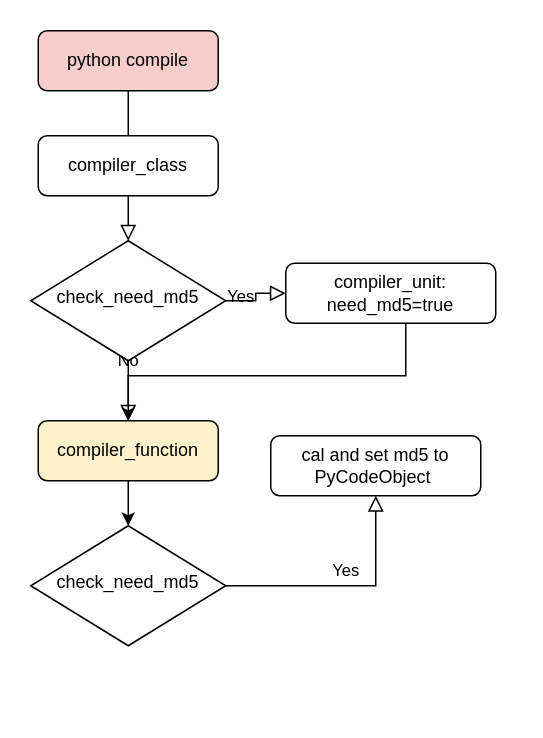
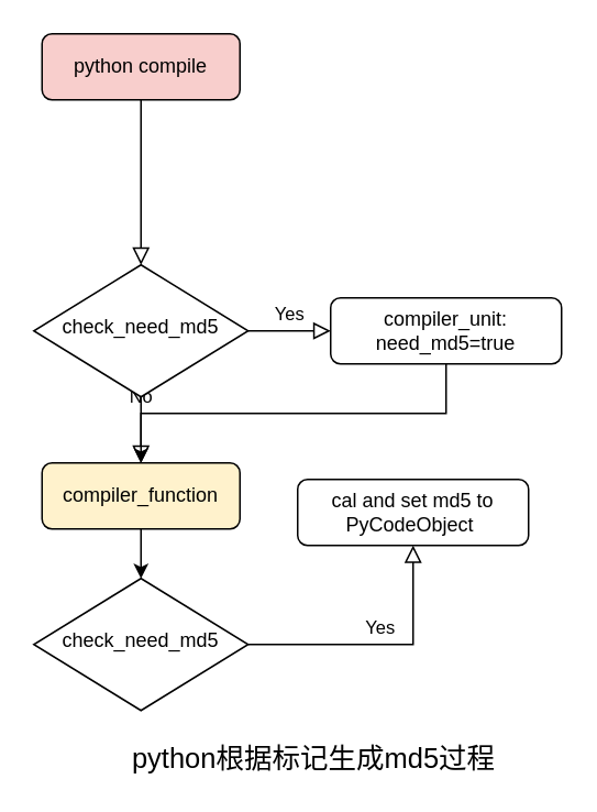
  <mxCell id="0" />
  <mxCell id="1" parent="0" />
  <mxCell id="2" value="" style="rounded=0;html=1;jettySize=auto;orthogonalLoop=1;fontSize=11;endArrow=block;endFill=0;endSize=8;strokeWidth=1;shadow=0;labelBackgroundColor=none;edgeStyle=orthogonalEdgeStyle;" edge="1" parent="1" source="3" target="6"><mxGeometry relative="1" as="geometry" /></mxCell>
  <mxCell id="3" value="python compile" style="rounded=1;whiteSpace=wrap;html=1;fontSize=12;glass=0;strokeWidth=1;shadow=0;fillColor=#f8cecc;" vertex="1" parent="1"><mxGeometry x="25" y="20" width="120" height="40" as="geometry" /></mxCell>
  <mxCell id="4" value="No" style="rounded=0;html=1;jettySize=auto;orthogonalLoop=1;fontSize=11;endArrow=block;endFill=0;endSize=8;strokeWidth=1;shadow=0;labelBackgroundColor=none;edgeStyle=orthogonalEdgeStyle;" edge="1" parent="1" source="6"><mxGeometry y="20" relative="1" as="geometry"><mxPoint as="offset" /><mxPoint x="85" y="280" as="targetPoint" /></mxGeometry></mxCell>
  <mxCell id="5" value="Yes" style="edgeStyle=orthogonalEdgeStyle;rounded=0;html=1;jettySize=auto;orthogonalLoop=1;fontSize=11;endArrow=block;endFill=0;endSize=8;strokeWidth=1;shadow=0;labelBackgroundColor=none;" edge="1" parent="1" source="6" target="8"><mxGeometry y="10" relative="1" as="geometry"><mxPoint as="offset" /></mxGeometry></mxCell>
  <mxCell id="6" value="check_need_md5" style="rhombus;whiteSpace=wrap;html=1;shadow=0;fontFamily=Helvetica;fontSize=12;align=center;strokeWidth=1;spacing=6;spacingTop=-4;" vertex="1" parent="1"><mxGeometry x="20" y="160" width="130" height="80" as="geometry" /></mxCell>
  <mxCell id="7" style="edgeStyle=orthogonalEdgeStyle;rounded=0;orthogonalLoop=1;jettySize=auto;html=1;entryX=0.5;entryY=0;entryDx=0;entryDy=0;" edge="1" parent="1" source="8"><mxGeometry relative="1" as="geometry"><mxPoint x="85" y="280" as="targetPoint" /><Array as="points"><mxPoint x="270" y="250" /><mxPoint x="85" y="250" /></Array></mxGeometry></mxCell>
- <mxCell id="8" value="compiler_unit:&lt;br&gt;need_md5=true" style="rounded=1;whiteSpace=wrap;html=1;fontSize=12;glass=0;strokeWidth=1;shadow=0;" vertex="1" parent="1"><mxGeometry x="190" y="175" width="140" height="40" as="geometry" /></mxCell>
- <mxCell id="9" value="compiler_class" style="rounded=1;whiteSpace=wrap;html=1;fontSize=12;glass=0;strokeWidth=1;shadow=0;" vertex="1" parent="1"><mxGeometry x="25" y="90" width="120" height="40" as="geometry" /></mxCell>
+ <mxCell id="8" value="compiler_unit:&lt;br&gt;need_md5=true" style="rounded=1;whiteSpace=wrap;html=1;fontSize=12;glass=0;strokeWidth=1;shadow=0;" vertex="1" parent="1"><mxGeometry x="200" y="180" width="140" height="40" as="geometry" /></mxCell>
  <mxCell id="10" value="Yes" style="edgeStyle=orthogonalEdgeStyle;rounded=0;html=1;jettySize=auto;orthogonalLoop=1;fontSize=11;endArrow=block;endFill=0;endSize=8;strokeWidth=1;shadow=0;labelBackgroundColor=none;" edge="1" parent="1" source="11" target="12"><mxGeometry y="10" relative="1" as="geometry"><mxPoint as="offset" /></mxGeometry></mxCell>
  <mxCell id="11" value="check_need_md5" style="rhombus;whiteSpace=wrap;html=1;shadow=0;fontFamily=Helvetica;fontSize=12;align=center;strokeWidth=1;spacing=6;spacingTop=-4;" vertex="1" parent="1"><mxGeometry x="20" y="350" width="130" height="80" as="geometry" /></mxCell>
  <mxCell id="12" value="cal and set md5 to PyCodeObject&amp;nbsp;" style="rounded=1;whiteSpace=wrap;html=1;fontSize=12;glass=0;strokeWidth=1;shadow=0;" vertex="1" parent="1"><mxGeometry x="180" y="290" width="140" height="40" as="geometry" /></mxCell>
  <mxCell id="13" style="edgeStyle=orthogonalEdgeStyle;rounded=0;orthogonalLoop=1;jettySize=auto;html=1;" edge="1" parent="1" source="14" target="11"><mxGeometry relative="1" as="geometry" /></mxCell>
  <mxCell id="14" value="compiler_function" style="rounded=1;whiteSpace=wrap;html=1;fontSize=12;glass=0;strokeWidth=1;shadow=0;fillColor=#fff2cc;" vertex="1" parent="1"><mxGeometry x="25" y="280" width="120" height="40" as="geometry" /></mxCell>
+ <mxCell id="15" value="&lt;font style=&quot;font-size: 17px&quot;&gt;python根据标记生成md5过程&lt;/font&gt;" style="text;html=1;strokeColor=none;fillColor=none;align=center;verticalAlign=middle;whiteSpace=wrap;rounded=0;" vertex="1" parent="1"><mxGeometry x="70" y="450" width="240" height="20" as="geometry" /></mxCell>
